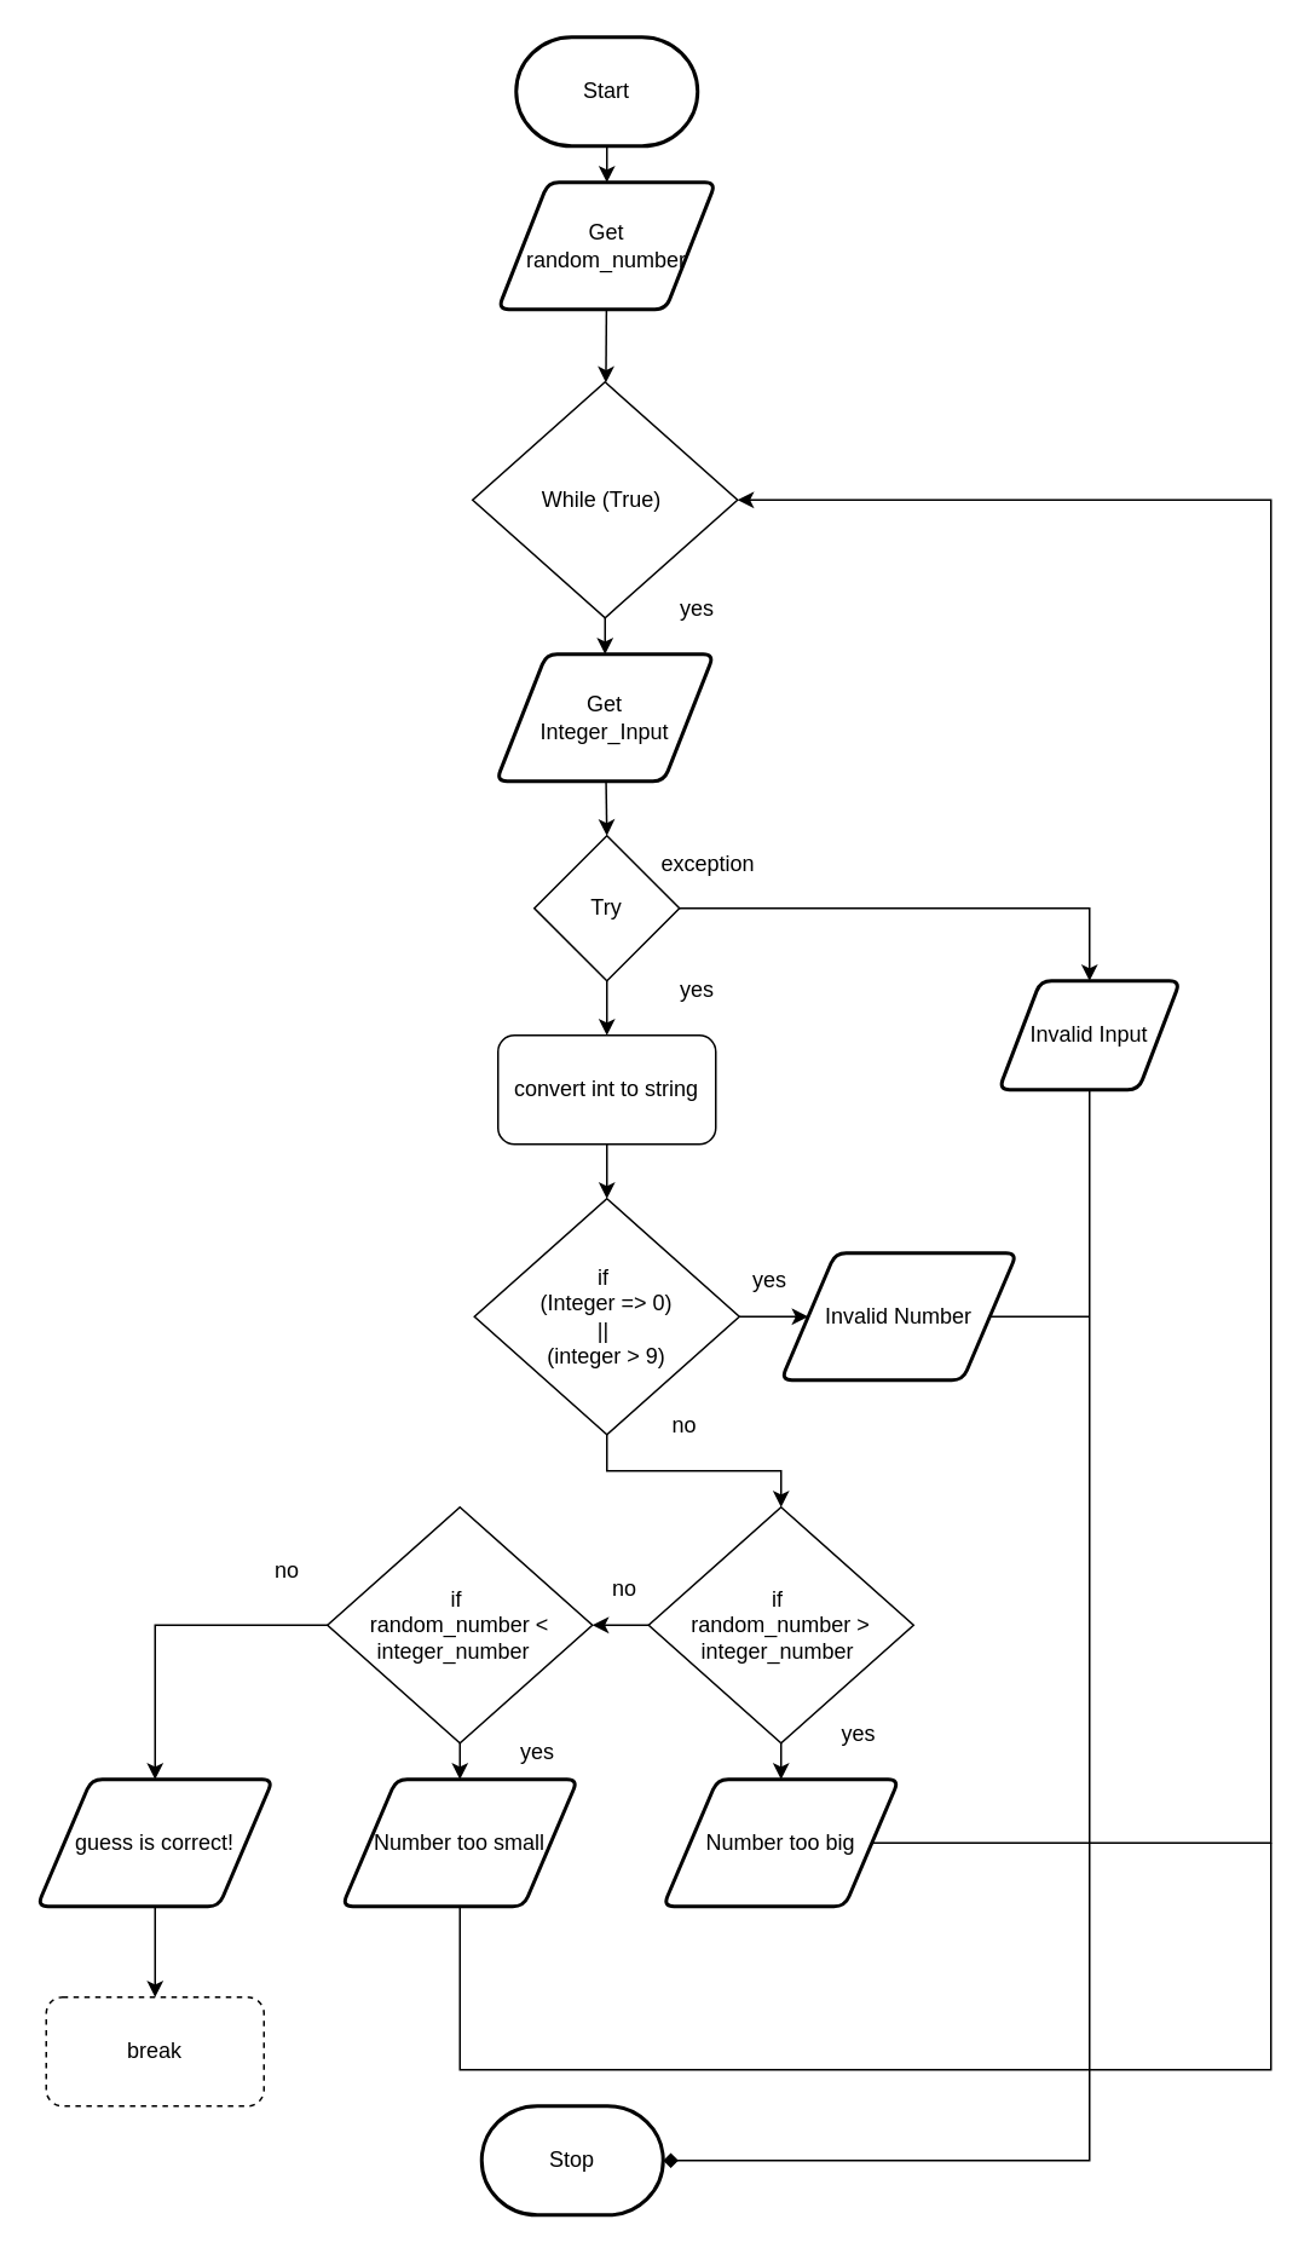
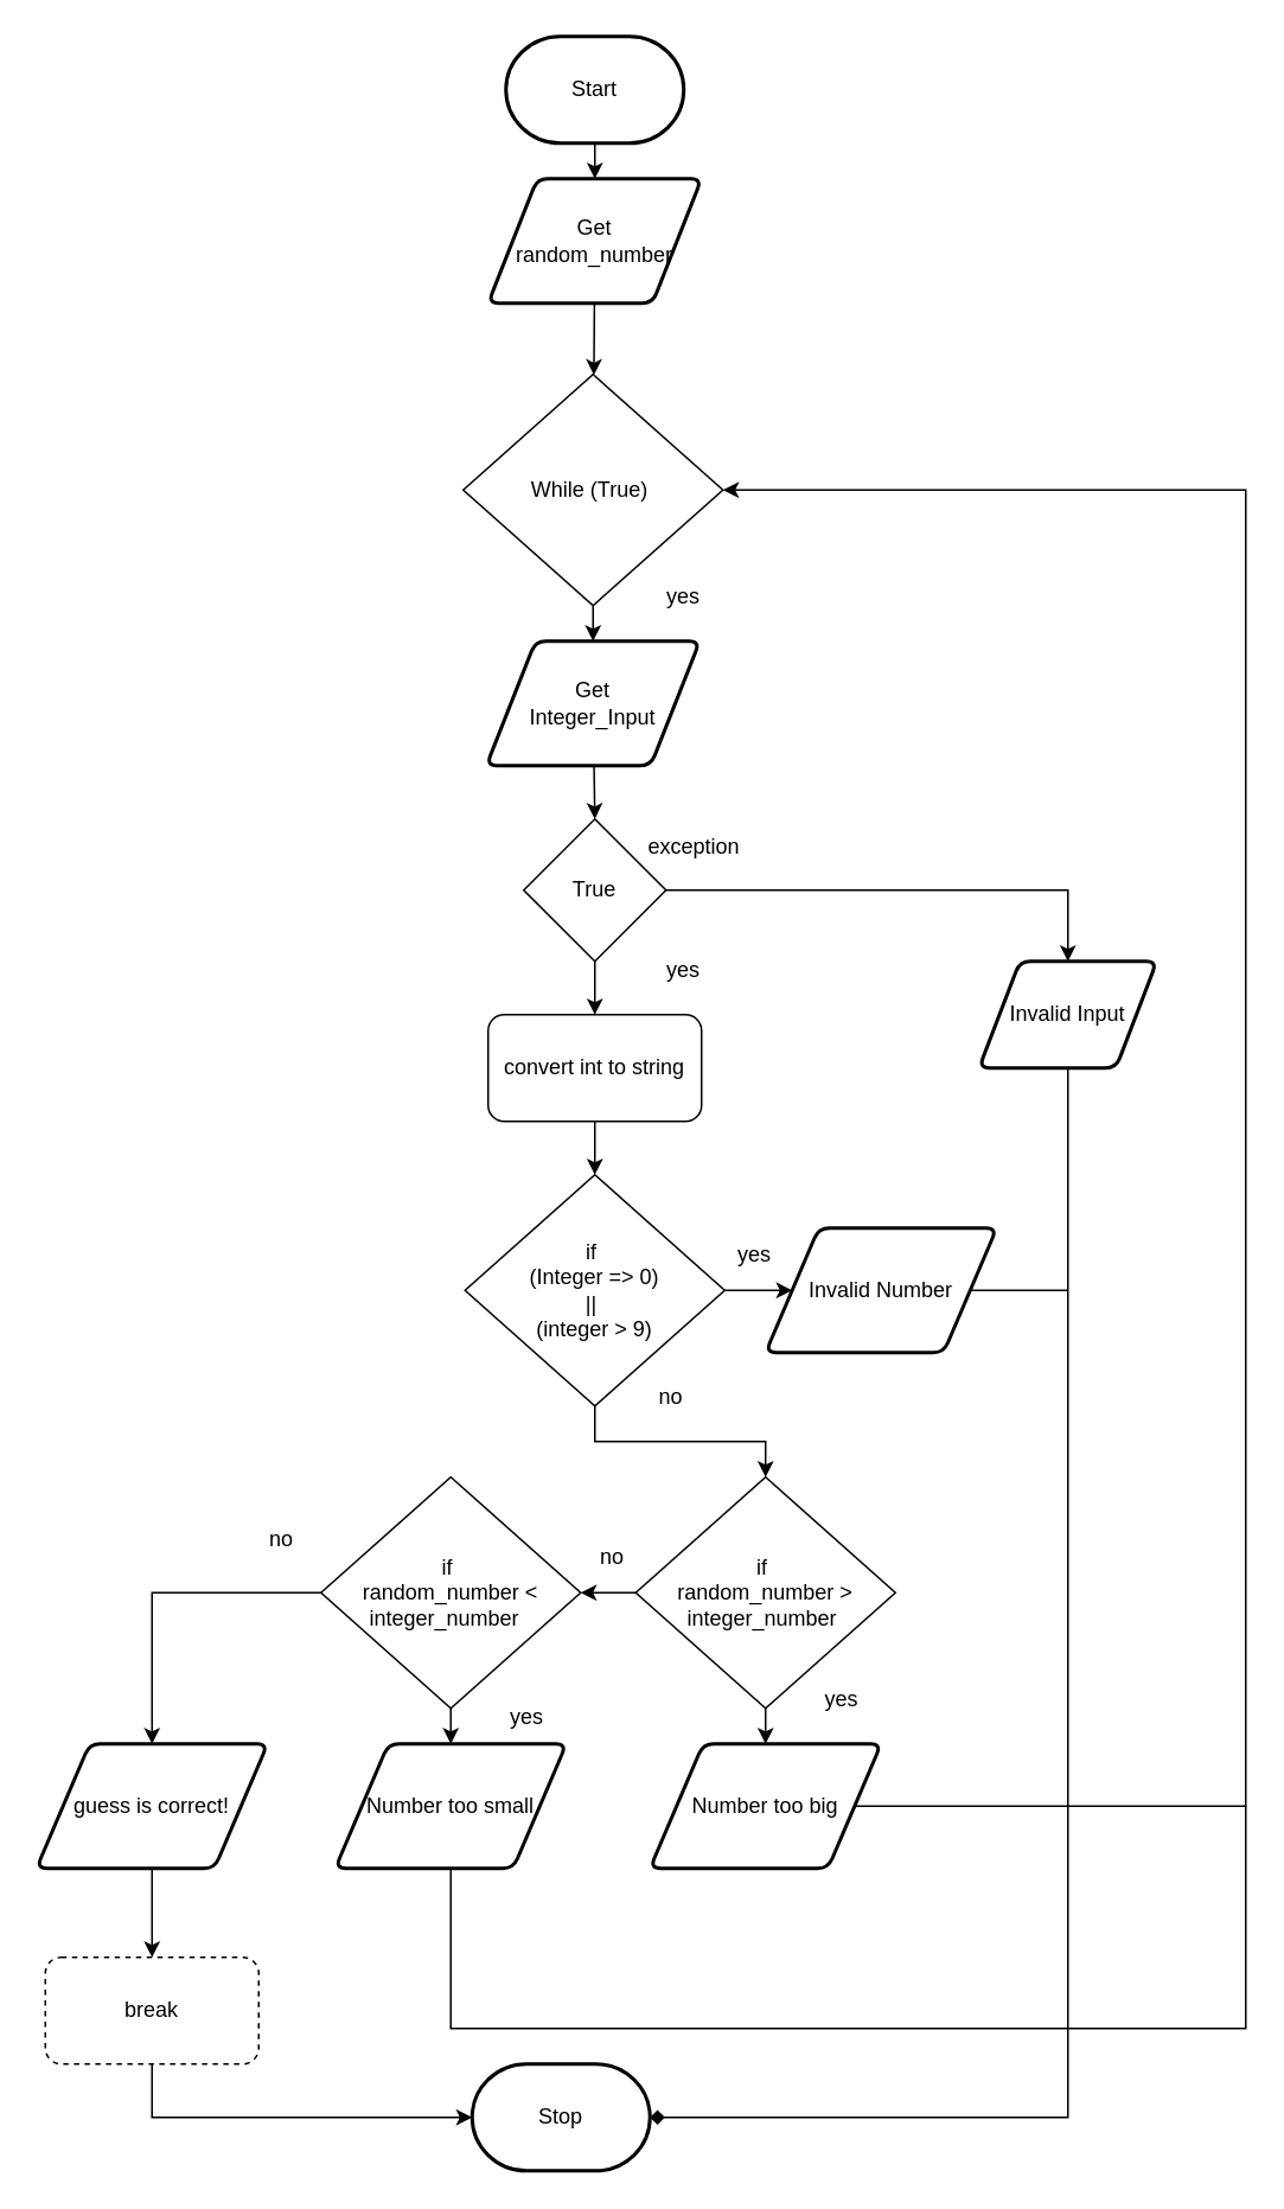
  <mxCell id="0" />
  <mxCell id="1" parent="0" />
  <mxCell id="2" value="Start" style="strokeWidth=2;html=1;shape=mxgraph.flowchart.terminator;whiteSpace=wrap;" parent="1" vertex="1"><mxGeometry x="284" y="20" width="100" height="60" as="geometry" /></mxCell>
  <mxCell id="3" value="Stop" style="strokeWidth=2;html=1;shape=mxgraph.flowchart.terminator;whiteSpace=wrap;rounded=1;" parent="1" vertex="1"><mxGeometry x="265" y="1160" width="100" height="60" as="geometry" /></mxCell>
  <mxCell id="4" value="" style="edgeStyle=none;html=1;" parent="1" source="6" target="15" edge="1"><mxGeometry relative="1" as="geometry" /></mxCell>
  <mxCell id="5" style="edgeStyle=none;html=1;entryX=0.5;entryY=0;entryDx=0;entryDy=0;endArrow=classic;endFill=1;rounded=0;" edge="1" parent="1" source="6" target="8"><mxGeometry relative="1" as="geometry"><Array as="points"><mxPoint x="600" y="500" /></Array></mxGeometry></mxCell>
- <mxCell id="6" value="Try" style="rhombus;whiteSpace=wrap;html=1;" parent="1" vertex="1"><mxGeometry x="294" y="460" width="80" height="80" as="geometry" /></mxCell>
+ <mxCell id="6" value="True" style="rhombus;whiteSpace=wrap;html=1;" parent="1" vertex="1"><mxGeometry x="294" y="460" width="80" height="80" as="geometry" /></mxCell>
  <mxCell id="7" style="edgeStyle=none;rounded=0;html=1;entryX=1;entryY=0.5;entryDx=0;entryDy=0;entryPerimeter=0;endArrow=diamond;" parent="1" source="8" target="3" edge="1"><mxGeometry relative="1" as="geometry"><Array as="points"><mxPoint x="600" y="1190" /></Array></mxGeometry></mxCell>
  <mxCell id="8" value="Invalid Input" style="shape=parallelogram;html=1;strokeWidth=2;perimeter=parallelogramPerimeter;whiteSpace=wrap;rounded=1;arcSize=12;size=0.23;" parent="1" vertex="1"><mxGeometry x="550" y="540" width="100" height="60" as="geometry" /></mxCell>
  <mxCell id="9" style="edgeStyle=none;rounded=0;html=1;entryX=0.5;entryY=0;entryDx=0;entryDy=0;fontSize=12;endArrow=classic;endFill=1;" edge="1" parent="1" source="10" target="6"><mxGeometry relative="1" as="geometry" /></mxCell>
  <mxCell id="10" value="Get &lt;br&gt;Integer_Input" style="shape=parallelogram;html=1;strokeWidth=2;perimeter=parallelogramPerimeter;whiteSpace=wrap;rounded=1;arcSize=12;size=0.23;" parent="1" vertex="1"><mxGeometry x="273" y="360" width="120" height="70" as="geometry" /></mxCell>
  <mxCell id="11" style="edgeStyle=none;html=1;entryX=0;entryY=0.5;entryDx=0;entryDy=0;" parent="1" source="13" target="17" edge="1"><mxGeometry relative="1" as="geometry" /></mxCell>
  <mxCell id="12" style="edgeStyle=none;rounded=0;html=1;entryX=0.5;entryY=0;entryDx=0;entryDy=0;fontSize=12;endArrow=classic;endFill=1;exitX=0.5;exitY=1;exitDx=0;exitDy=0;" edge="1" parent="1" source="13" target="30"><mxGeometry relative="1" as="geometry"><mxPoint x="320" y="810" as="sourcePoint" /><Array as="points"><mxPoint x="334" y="810" /><mxPoint x="430" y="810" /></Array></mxGeometry></mxCell>
  <mxCell id="13" value="if&amp;nbsp;&lt;br&gt;(Integer =&amp;gt; 0)&lt;br&gt;||&amp;nbsp;&lt;br&gt;(integer &amp;gt; 9)" style="rhombus;whiteSpace=wrap;html=1;" parent="1" vertex="1"><mxGeometry x="261" y="660" width="146" height="130" as="geometry" /></mxCell>
  <mxCell id="14" style="edgeStyle=none;html=1;entryX=0.5;entryY=0;entryDx=0;entryDy=0;" parent="1" source="15" target="13" edge="1"><mxGeometry relative="1" as="geometry" /></mxCell>
  <mxCell id="15" value="convert int to string" style="rounded=1;whiteSpace=wrap;html=1;" parent="1" vertex="1"><mxGeometry x="274" y="570" width="120" height="60" as="geometry" /></mxCell>
  <mxCell id="16" style="edgeStyle=none;rounded=0;html=1;endArrow=none;endFill=0;" parent="1" source="17" edge="1"><mxGeometry relative="1" as="geometry"><mxPoint x="600" y="725" as="targetPoint" /></mxGeometry></mxCell>
  <mxCell id="17" value="&lt;font style=&quot;font-size: 12px&quot;&gt;Invalid Number&lt;/font&gt;" style="shape=parallelogram;html=1;strokeWidth=2;perimeter=parallelogramPerimeter;whiteSpace=wrap;rounded=1;arcSize=12;size=0.23;" parent="1" vertex="1"><mxGeometry x="430" y="690" width="130" height="70" as="geometry" /></mxCell>
  <mxCell id="18" value="&lt;font style=&quot;font-size: 12px&quot;&gt;exception&lt;/font&gt;" style="text;html=1;strokeColor=none;fillColor=none;align=center;verticalAlign=middle;whiteSpace=wrap;rounded=0;fontSize=8;" parent="1" vertex="1"><mxGeometry x="360" y="461" width="60" height="30" as="geometry" /></mxCell>
  <mxCell id="19" value="&lt;font style=&quot;font-size: 12px&quot;&gt;yes&lt;/font&gt;" style="text;html=1;strokeColor=none;fillColor=none;align=center;verticalAlign=middle;whiteSpace=wrap;rounded=0;fontSize=8;" parent="1" vertex="1"><mxGeometry x="354" y="530" width="60" height="30" as="geometry" /></mxCell>
  <mxCell id="20" value="&lt;font style=&quot;font-size: 12px&quot;&gt;yes&lt;/font&gt;" style="text;html=1;strokeColor=none;fillColor=none;align=center;verticalAlign=middle;whiteSpace=wrap;rounded=0;fontSize=8;" parent="1" vertex="1"><mxGeometry x="394" y="690" width="60" height="30" as="geometry" /></mxCell>
  <mxCell id="21" value="&lt;font style=&quot;font-size: 12px&quot;&gt;no&lt;/font&gt;" style="text;html=1;strokeColor=none;fillColor=none;align=center;verticalAlign=middle;whiteSpace=wrap;rounded=0;fontSize=8;" parent="1" vertex="1"><mxGeometry x="347" y="770" width="60" height="30" as="geometry" /></mxCell>
  <mxCell id="22" value="" style="edgeStyle=none;rounded=0;html=1;fontSize=12;endArrow=classic;endFill=1;" edge="1" parent="1" source="23" target="26"><mxGeometry relative="1" as="geometry" /></mxCell>
  <mxCell id="23" value="Get&lt;br&gt;random_number" style="shape=parallelogram;html=1;strokeWidth=2;perimeter=parallelogramPerimeter;whiteSpace=wrap;rounded=1;arcSize=12;size=0.23;" vertex="1" parent="1"><mxGeometry x="274" y="100" width="120" height="70" as="geometry" /></mxCell>
  <mxCell id="24" value="" style="edgeStyle=none;rounded=0;html=1;endArrow=classic;endFill=1;" edge="1" parent="1" source="2" target="23"><mxGeometry relative="1" as="geometry"><mxPoint x="334" y="200" as="sourcePoint" /><mxPoint x="334" y="356" as="targetPoint" /></mxGeometry></mxCell>
  <mxCell id="25" style="edgeStyle=none;rounded=0;html=1;entryX=0.5;entryY=0;entryDx=0;entryDy=0;fontSize=12;endArrow=classic;endFill=1;" edge="1" parent="1" source="26" target="10"><mxGeometry relative="1" as="geometry" /></mxCell>
  <mxCell id="26" value="While (True)&amp;nbsp;" style="rhombus;whiteSpace=wrap;html=1;" vertex="1" parent="1"><mxGeometry x="260" y="210" width="146" height="130" as="geometry" /></mxCell>
  <mxCell id="27" value="&lt;font style=&quot;font-size: 12px&quot;&gt;yes&lt;/font&gt;" style="text;html=1;strokeColor=none;fillColor=none;align=center;verticalAlign=middle;whiteSpace=wrap;rounded=0;fontSize=8;" vertex="1" parent="1"><mxGeometry x="354" y="320" width="60" height="30" as="geometry" /></mxCell>
  <mxCell id="28" value="" style="edgeStyle=none;rounded=0;html=1;fontSize=12;endArrow=classic;endFill=1;" edge="1" parent="1" source="30" target="35"><mxGeometry relative="1" as="geometry" /></mxCell>
  <mxCell id="29" value="" style="edgeStyle=none;rounded=0;html=1;fontSize=12;endArrow=classic;endFill=1;" edge="1" parent="1" source="30" target="33"><mxGeometry relative="1" as="geometry" /></mxCell>
  <mxCell id="30" value="if&amp;nbsp;&lt;br&gt;random_number &amp;gt; integer_number&amp;nbsp;" style="rhombus;whiteSpace=wrap;html=1;" vertex="1" parent="1"><mxGeometry x="357" y="830" width="146" height="130" as="geometry" /></mxCell>
  <mxCell id="31" value="" style="edgeStyle=none;rounded=0;html=1;fontSize=12;endArrow=classic;endFill=1;" edge="1" parent="1" source="33" target="37"><mxGeometry relative="1" as="geometry" /></mxCell>
  <mxCell id="32" style="edgeStyle=none;rounded=0;html=1;entryX=0.5;entryY=0;entryDx=0;entryDy=0;fontSize=12;endArrow=classic;endFill=1;exitX=0;exitY=0.5;exitDx=0;exitDy=0;" edge="1" parent="1" source="33"><mxGeometry relative="1" as="geometry"><mxPoint x="182.361" y="897.102" as="sourcePoint" /><mxPoint x="85" y="980" as="targetPoint" /><Array as="points"><mxPoint x="85" y="895" /></Array></mxGeometry></mxCell>
  <mxCell id="33" value="if&amp;nbsp;&lt;br&gt;random_number &amp;lt; integer_number&amp;nbsp;&amp;nbsp;" style="rhombus;whiteSpace=wrap;html=1;" vertex="1" parent="1"><mxGeometry x="180" y="830" width="146" height="130" as="geometry" /></mxCell>
  <mxCell id="34" style="edgeStyle=none;rounded=0;html=1;entryX=1;entryY=0.5;entryDx=0;entryDy=0;fontSize=12;endArrow=classic;endFill=1;" edge="1" parent="1" source="35" target="26"><mxGeometry relative="1" as="geometry"><Array as="points"><mxPoint x="700" y="1015" /><mxPoint x="700" y="275" /></Array></mxGeometry></mxCell>
  <mxCell id="35" value="&lt;font style=&quot;font-size: 12px&quot;&gt;Number too big&lt;/font&gt;" style="shape=parallelogram;html=1;strokeWidth=2;perimeter=parallelogramPerimeter;whiteSpace=wrap;rounded=1;arcSize=12;size=0.23;" vertex="1" parent="1"><mxGeometry x="365" y="980" width="130" height="70" as="geometry" /></mxCell>
  <mxCell id="36" style="edgeStyle=none;rounded=0;html=1;fontSize=12;endArrow=none;endFill=0;exitX=0.5;exitY=1;exitDx=0;exitDy=0;" edge="1" parent="1" source="37"><mxGeometry relative="1" as="geometry"><mxPoint x="700" y="1015" as="targetPoint" /><Array as="points"><mxPoint x="253" y="1140" /><mxPoint x="700" y="1140" /></Array></mxGeometry></mxCell>
  <mxCell id="37" value="Number too small" style="shape=parallelogram;html=1;strokeWidth=2;perimeter=parallelogramPerimeter;whiteSpace=wrap;rounded=1;arcSize=12;size=0.23;" vertex="1" parent="1"><mxGeometry x="188" y="980" width="130" height="70" as="geometry" /></mxCell>
+ <mxCell id="38" style="edgeStyle=none;rounded=0;html=1;entryX=0;entryY=0.5;entryDx=0;entryDy=0;entryPerimeter=0;fontSize=12;endArrow=classic;endFill=1;exitX=0.5;exitY=1;exitDx=0;exitDy=0;" edge="1" parent="1" source="39" target="3"><mxGeometry relative="1" as="geometry"><Array as="points"><mxPoint x="85" y="1190" /></Array></mxGeometry></mxCell>
  <mxCell id="39" value="break" style="rounded=1;whiteSpace=wrap;html=1;dashed=1;" vertex="1" parent="1"><mxGeometry x="25" y="1100" width="120" height="60" as="geometry" /></mxCell>
  <mxCell id="40" value="" style="edgeStyle=none;rounded=0;html=1;fontSize=12;endArrow=classic;endFill=1;" edge="1" parent="1" source="41" target="39"><mxGeometry relative="1" as="geometry" /></mxCell>
  <mxCell id="41" value="guess is correct!" style="shape=parallelogram;html=1;strokeWidth=2;perimeter=parallelogramPerimeter;whiteSpace=wrap;rounded=1;arcSize=12;size=0.23;" vertex="1" parent="1"><mxGeometry x="20" y="980" width="130" height="70" as="geometry" /></mxCell>
  <mxCell id="42" value="&lt;font style=&quot;font-size: 12px&quot;&gt;yes&lt;/font&gt;" style="text;html=1;strokeColor=none;fillColor=none;align=center;verticalAlign=middle;whiteSpace=wrap;rounded=0;fontSize=8;" vertex="1" parent="1"><mxGeometry x="443" y="940" width="60" height="30" as="geometry" /></mxCell>
  <mxCell id="43" value="&lt;font style=&quot;font-size: 12px&quot;&gt;no&lt;/font&gt;" style="text;html=1;strokeColor=none;fillColor=none;align=center;verticalAlign=middle;whiteSpace=wrap;rounded=0;fontSize=8;" vertex="1" parent="1"><mxGeometry x="314" y="860" width="60" height="30" as="geometry" /></mxCell>
  <mxCell id="44" value="&lt;font style=&quot;font-size: 12px&quot;&gt;no&lt;/font&gt;" style="text;html=1;strokeColor=none;fillColor=none;align=center;verticalAlign=middle;whiteSpace=wrap;rounded=0;fontSize=8;" vertex="1" parent="1"><mxGeometry x="128" y="850" width="60" height="30" as="geometry" /></mxCell>
  <mxCell id="45" value="&lt;font style=&quot;font-size: 12px&quot;&gt;yes&lt;/font&gt;" style="text;html=1;strokeColor=none;fillColor=none;align=center;verticalAlign=middle;whiteSpace=wrap;rounded=0;fontSize=8;" vertex="1" parent="1"><mxGeometry x="266" y="950" width="60" height="30" as="geometry" /></mxCell>
